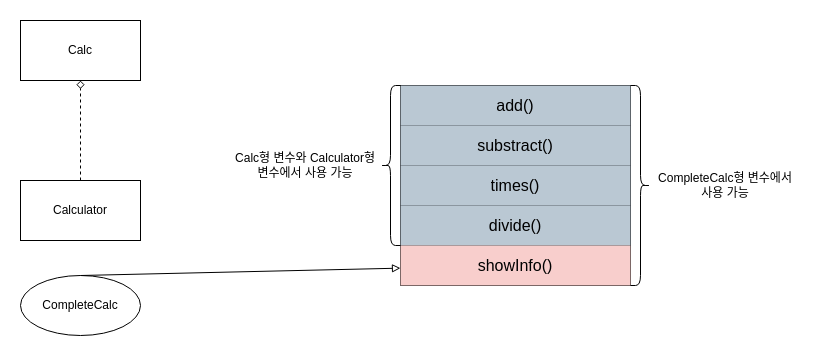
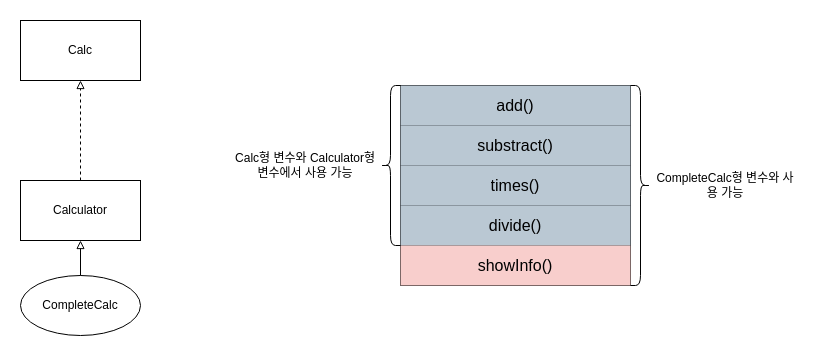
  <mxCell id="0" />
  <mxCell id="1" parent="0" />
  <mxCell id="2" value="Calc" style="rounded=0;whiteSpace=wrap;html=1;" parent="1" vertex="1"><mxGeometry x="20" y="20" width="120" height="60" as="geometry" /></mxCell>
  <mxCell id="3" value="Calculator" style="rounded=0;whiteSpace=wrap;html=1;" parent="1" vertex="1"><mxGeometry x="20" y="180" width="120" height="60" as="geometry" /></mxCell>
  <mxCell id="4" value="CompleteCalc" style="ellipse;whiteSpace=wrap;html=1;" parent="1" vertex="1"><mxGeometry x="20" y="275" width="120" height="60" as="geometry" /></mxCell>
- <mxCell id="5" value="" style="endArrow=diamond;html=1;rounded=0;entryX=0.5;entryY=1;entryDx=0;entryDy=0;endFill=0;dashed=1;" parent="1" source="3" target="2" edge="1"><mxGeometry width="50" height="50" relative="1" as="geometry"><mxPoint x="440" y="305" as="sourcePoint" /><mxPoint x="490" y="255" as="targetPoint" /><Array as="points"><mxPoint x="80" y="135" /></Array></mxGeometry></mxCell>
- <mxCell id="6" value="" style="endArrow=block;html=1;rounded=0;exitX=0.5;exitY=0;exitDx=0;exitDy=0;endFill=0;" parent="1" source="4" target="18" edge="1"><mxGeometry width="50" height="50" relative="1" as="geometry"><mxPoint x="440" y="305" as="sourcePoint" /><mxPoint x="490" y="255" as="targetPoint" /></mxGeometry></mxCell>
+ <mxCell id="5" value="" style="endArrow=block;html=1;rounded=0;entryX=0.5;entryY=1;entryDx=0;entryDy=0;endFill=0;dashed=1;" parent="1" source="3" target="2" edge="1"><mxGeometry width="50" height="50" relative="1" as="geometry"><mxPoint x="440" y="305" as="sourcePoint" /><mxPoint x="490" y="255" as="targetPoint" /><Array as="points"><mxPoint x="80" y="135" /></Array></mxGeometry></mxCell>
+ <mxCell id="6" value="" style="endArrow=block;html=1;rounded=0;entryX=0.5;entryY=1;entryDx=0;entryDy=0;exitX=0.5;exitY=0;exitDx=0;exitDy=0;endFill=0;" parent="1" source="4" target="3" edge="1"><mxGeometry width="50" height="50" relative="1" as="geometry"><mxPoint x="440" y="305" as="sourcePoint" /><mxPoint x="490" y="255" as="targetPoint" /></mxGeometry></mxCell>
  <mxCell id="7" value="" style="group" vertex="1" connectable="0" parent="1"><mxGeometry x="230" y="85" width="570" height="200" as="geometry" /></mxCell>
  <mxCell id="8" value="" style="shape=table;startSize=0;container=1;collapsible=0;childLayout=tableLayout;fontSize=16;" vertex="1" parent="7"><mxGeometry x="170" width="230" height="200" as="geometry" /></mxCell>
  <mxCell id="9" value="" style="shape=tableRow;horizontal=0;startSize=0;swimlaneHead=0;swimlaneBody=0;strokeColor=inherit;top=0;left=0;bottom=0;right=0;collapsible=0;dropTarget=0;fillColor=none;points=[[0,0.5],[1,0.5]];portConstraint=eastwest;fontSize=16;" vertex="1" parent="8"><mxGeometry width="230" height="40" as="geometry" /></mxCell>
  <mxCell id="10" value="add()" style="shape=partialRectangle;html=1;whiteSpace=wrap;connectable=0;strokeColor=#23445d;overflow=hidden;fillColor=#bac8d3;top=0;left=0;bottom=0;right=0;pointerEvents=1;fontSize=16;" vertex="1" parent="9"><mxGeometry width="230" height="40" as="geometry"><mxRectangle width="230" height="40" as="alternateBounds" /></mxGeometry></mxCell>
  <mxCell id="11" value="" style="shape=tableRow;horizontal=0;startSize=0;swimlaneHead=0;swimlaneBody=0;strokeColor=inherit;top=0;left=0;bottom=0;right=0;collapsible=0;dropTarget=0;fillColor=none;points=[[0,0.5],[1,0.5]];portConstraint=eastwest;fontSize=16;" vertex="1" parent="8"><mxGeometry y="40" width="230" height="40" as="geometry" /></mxCell>
  <mxCell id="12" value="substract()" style="shape=partialRectangle;html=1;whiteSpace=wrap;connectable=0;strokeColor=#23445d;overflow=hidden;fillColor=#bac8d3;top=0;left=0;bottom=0;right=0;pointerEvents=1;fontSize=16;" vertex="1" parent="11"><mxGeometry width="230" height="40" as="geometry"><mxRectangle width="230" height="40" as="alternateBounds" /></mxGeometry></mxCell>
  <mxCell id="13" value="" style="shape=tableRow;horizontal=0;startSize=0;swimlaneHead=0;swimlaneBody=0;strokeColor=inherit;top=0;left=0;bottom=0;right=0;collapsible=0;dropTarget=0;fillColor=none;points=[[0,0.5],[1,0.5]];portConstraint=eastwest;fontSize=16;" vertex="1" parent="8"><mxGeometry y="80" width="230" height="40" as="geometry" /></mxCell>
  <mxCell id="14" value="times()" style="shape=partialRectangle;html=1;whiteSpace=wrap;connectable=0;strokeColor=#23445d;overflow=hidden;fillColor=#bac8d3;top=0;left=0;bottom=0;right=0;pointerEvents=1;fontSize=16;" vertex="1" parent="13"><mxGeometry width="230" height="40" as="geometry"><mxRectangle width="230" height="40" as="alternateBounds" /></mxGeometry></mxCell>
  <mxCell id="15" style="shape=tableRow;horizontal=0;startSize=0;swimlaneHead=0;swimlaneBody=0;strokeColor=inherit;top=0;left=0;bottom=0;right=0;collapsible=0;dropTarget=0;fillColor=none;points=[[0,0.5],[1,0.5]];portConstraint=eastwest;fontSize=16;" vertex="1" parent="8"><mxGeometry y="120" width="230" height="40" as="geometry" /></mxCell>
  <mxCell id="16" value="divide()" style="shape=partialRectangle;html=1;whiteSpace=wrap;connectable=0;strokeColor=#23445d;overflow=hidden;fillColor=#bac8d3;top=0;left=0;bottom=0;right=0;pointerEvents=1;fontSize=16;" vertex="1" parent="15"><mxGeometry width="230" height="40" as="geometry"><mxRectangle width="230" height="40" as="alternateBounds" /></mxGeometry></mxCell>
  <mxCell id="17" style="shape=tableRow;horizontal=0;startSize=0;swimlaneHead=0;swimlaneBody=0;strokeColor=inherit;top=0;left=0;bottom=0;right=0;collapsible=0;dropTarget=0;fillColor=none;points=[[0,0.5],[1,0.5]];portConstraint=eastwest;fontSize=16;" vertex="1" parent="8"><mxGeometry y="160" width="230" height="40" as="geometry" /></mxCell>
  <mxCell id="18" value="showInfo()" style="shape=partialRectangle;html=1;whiteSpace=wrap;connectable=0;strokeColor=#b85450;overflow=hidden;fillColor=#f8cecc;top=0;left=0;bottom=0;right=0;pointerEvents=1;fontSize=16;" vertex="1" parent="17"><mxGeometry width="230" height="40" as="geometry"><mxRectangle width="230" height="40" as="alternateBounds" /></mxGeometry></mxCell>
  <mxCell id="19" value="" style="shape=curlyBracket;whiteSpace=wrap;html=1;rounded=1;labelPosition=left;verticalLabelPosition=middle;align=right;verticalAlign=middle;" vertex="1" parent="7"><mxGeometry x="150" width="20" height="160" as="geometry" /></mxCell>
  <mxCell id="20" value="" style="shape=curlyBracket;whiteSpace=wrap;html=1;rounded=1;flipH=1;labelPosition=right;verticalLabelPosition=middle;align=left;verticalAlign=middle;" vertex="1" parent="7"><mxGeometry x="400" width="20" height="200" as="geometry" /></mxCell>
  <mxCell id="21" value="Calc형 변수와 Calculator형 변수에서 사용 가능" style="text;html=1;strokeColor=none;fillColor=none;align=center;verticalAlign=middle;whiteSpace=wrap;rounded=0;" vertex="1" parent="7"><mxGeometry y="65" width="150" height="30" as="geometry" /></mxCell>
- <mxCell id="22" value="CompleteCalc형 변수에서 사용 가능" style="text;html=1;strokeColor=none;fillColor=none;align=center;verticalAlign=middle;whiteSpace=wrap;rounded=0;" vertex="1" parent="7"><mxGeometry x="420" y="85" width="150" height="30" as="geometry" /></mxCell>
+ <mxCell id="22" value="CompleteCalc형 변수와 사용 가능" style="text;html=1;strokeColor=none;fillColor=none;align=center;verticalAlign=middle;whiteSpace=wrap;rounded=0;" vertex="1" parent="7"><mxGeometry x="420" y="85" width="150" height="30" as="geometry" /></mxCell>
